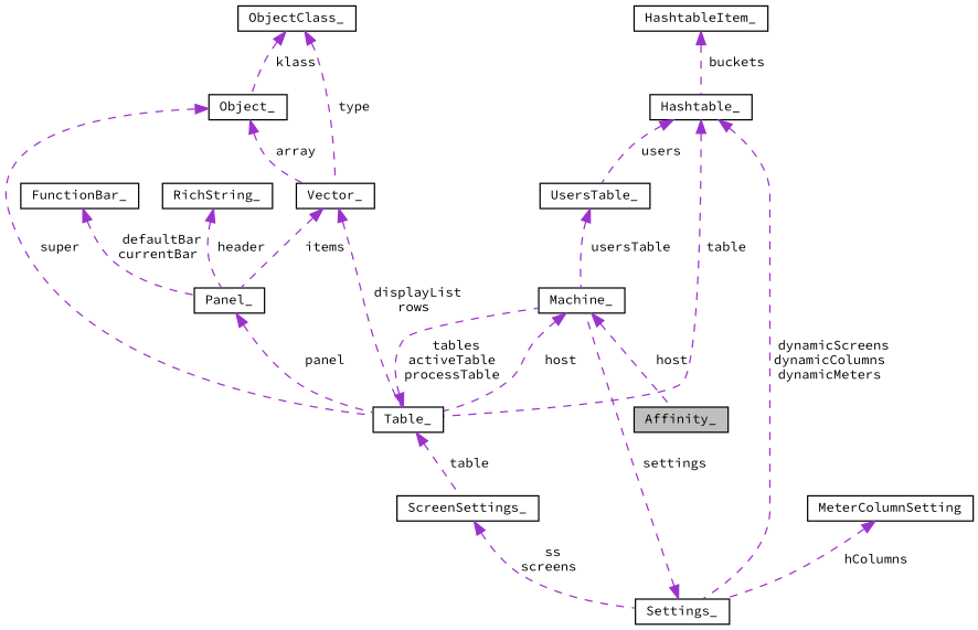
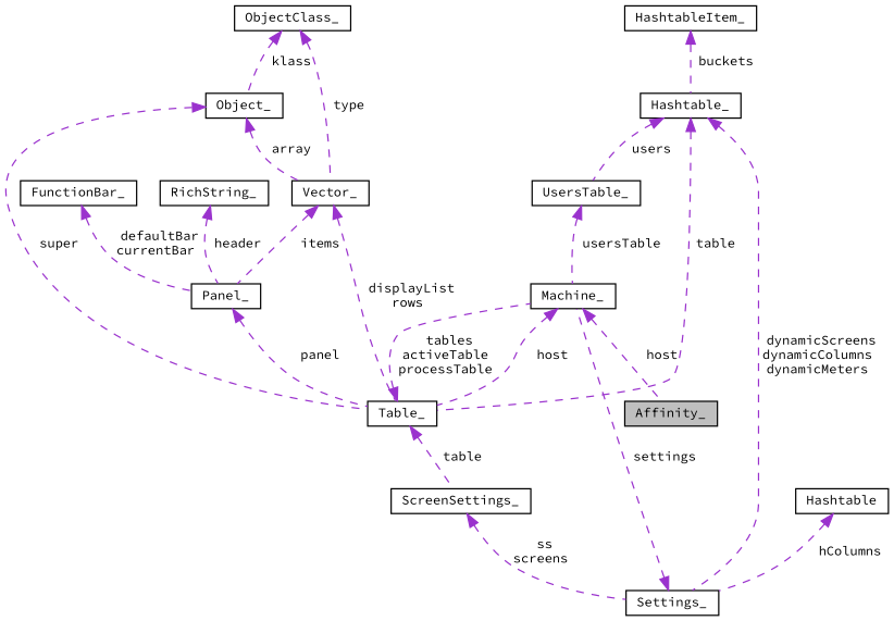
  digraph {
    fontname="Source Code Pro"
    node [color=black fillcolor=white fontname="Source Code Pro" fontsize=10 shape=record style=filled]
    edge [color=darkorchid3 dir=back fontname="Source Code Pro" fontsize=10 labelfontname=Helvetica labelfontsize=10 style=dashed]
    n1 [fillcolor=grey75 fontcolor=black height=0.2 label=Affinity_ width=0.4]
    n2 [height=0.2 label=Machine_ width=0.4]
    n3 [height=0.2 label=Table_ width=0.4]
    n4 [height=0.2 label=ScreenSettings_ width=0.4]
    n5 [height=0.2 label=Settings_ width=0.4]
    n6 [height=0.2 label=Vector_ width=0.4]
    n7 [height=0.2 label=Panel_ width=0.4]
    n8 [height=0.2 label=ObjectClass_ width=0.4]
    n9 [height=0.2 label=Object_ width=0.4]
    n10 [height=0.2 label=Hashtable_ width=0.4]
    n11 [height=0.2 label=UsersTable_ width=0.4]
    n12 [height=0.2 label=HashtableItem_ width=0.4]
    n13 [height=0.2 label=RichString_ width=0.4]
    n14 [height=0.2 label=FunctionBar_ width=0.4]
-   n15 [height=0.2 label=MeterColumnSetting width=0.4]
+   n15 [height=0.2 label=Hashtable width=0.4]
    n2 -> n1 [label=" host"]
    n2 -> n3 [label=" host"]
    n3 -> n2 [label=" tables\nactiveTable\nprocessTable"]
    n3 -> n4 [label=" table"]
    n4 -> n5 [label=" ss\nscreens"]
    n5 -> n2 [label=" settings"]
    n6 -> n3 [label=" displayList\nrows"]
    n6 -> n7 [label=" items"]
    n7 -> n3 [label=" panel"]
    n8 -> n6 [label=" type"]
    n8 -> n9 [label=" klass"]
    n9 -> n3 [label=" super"]
    n9 -> n6 [label=" array"]
    n10 -> n3 [label=" table"]
    n10 -> n5 [label=" dynamicScreens\ndynamicColumns\ndynamicMeters"]
    n10 -> n11 [label=" users"]
    n11 -> n2 [label=" usersTable"]
    n12 -> n10 [label=" buckets"]
    n13 -> n7 [label=" header"]
    n14 -> n7 [label=" defaultBar\ncurrentBar"]
    n15 -> n5 [label=" hColumns"]
  }
